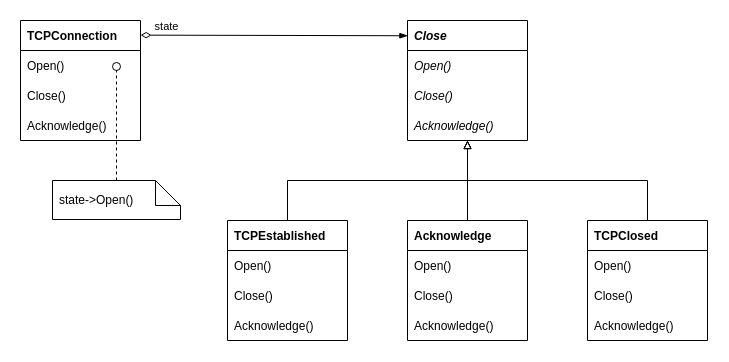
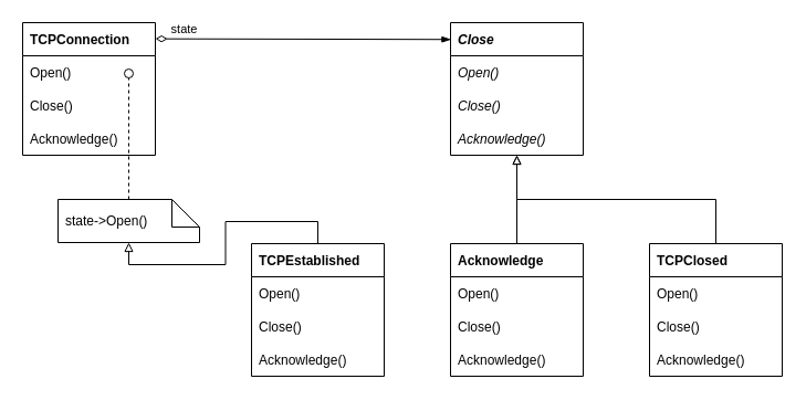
  <mxCell id="0" />
  <mxCell id="1" parent="0" />
  <mxCell id="2" value="TCPConnection" style="swimlane;fontStyle=1;childLayout=stackLayout;horizontal=1;startSize=30;fillColor=none;horizontalStack=0;resizeParent=1;resizeParentMax=0;resizeLast=0;collapsible=0;marginBottom=0;fontSize=12;swimlaneHead=1;swimlaneBody=1;connectable=1;allowArrows=1;dropTarget=1;align=left;spacingLeft=5;" vertex="1" parent="1"><mxGeometry x="20" y="20" width="120" height="120" as="geometry"><mxRectangle x="245" y="370" width="90" height="26" as="alternateBounds" /></mxGeometry></mxCell>
  <mxCell id="3" value="Open()" style="text;strokeColor=none;fillColor=none;align=left;verticalAlign=middle;spacingLeft=5;spacingRight=4;overflow=hidden;rotatable=0;points=[[0,0.5],[1,0.5]];portConstraint=eastwest;fontSize=12;fontStyle=0;connectable=0;" vertex="1" parent="2"><mxGeometry y="30" width="120" height="30" as="geometry" /></mxCell>
  <mxCell id="4" value="Close()" style="text;strokeColor=none;fillColor=none;align=left;verticalAlign=middle;spacingLeft=5;spacingRight=4;overflow=hidden;rotatable=0;points=[[0,0.5],[1,0.5]];portConstraint=eastwest;fontSize=12;fontStyle=0;connectable=0;" vertex="1" parent="2"><mxGeometry y="60" width="120" height="30" as="geometry" /></mxCell>
  <mxCell id="5" value="Acknowledge()" style="text;strokeColor=none;fillColor=none;align=left;verticalAlign=middle;spacingLeft=5;spacingRight=4;overflow=hidden;rotatable=0;points=[[0,0.5],[1,0.5]];portConstraint=eastwest;fontSize=12;fontStyle=0;connectable=0;" vertex="1" parent="2"><mxGeometry y="90" width="120" height="30" as="geometry" /></mxCell>
  <mxCell id="6" value="Close" style="swimlane;fontStyle=3;childLayout=stackLayout;horizontal=1;startSize=30;fillColor=none;horizontalStack=0;resizeParent=1;resizeParentMax=0;resizeLast=0;collapsible=0;marginBottom=0;fontSize=12;swimlaneHead=1;swimlaneBody=1;connectable=1;allowArrows=1;dropTarget=1;align=left;spacingLeft=5;" vertex="1" parent="1"><mxGeometry x="407" y="20" width="120" height="120" as="geometry"><mxRectangle x="245" y="370" width="90" height="26" as="alternateBounds" /></mxGeometry></mxCell>
  <mxCell id="7" value="Open()" style="text;strokeColor=none;fillColor=none;align=left;verticalAlign=middle;spacingLeft=5;spacingRight=4;overflow=hidden;rotatable=0;points=[[0,0.5],[1,0.5]];portConstraint=eastwest;fontSize=12;fontStyle=2;connectable=0;" vertex="1" parent="6"><mxGeometry y="30" width="120" height="30" as="geometry" /></mxCell>
  <mxCell id="8" value="Close()" style="text;strokeColor=none;fillColor=none;align=left;verticalAlign=middle;spacingLeft=5;spacingRight=4;overflow=hidden;rotatable=0;points=[[0,0.5],[1,0.5]];portConstraint=eastwest;fontSize=12;fontStyle=2;connectable=0;" vertex="1" parent="6"><mxGeometry y="60" width="120" height="30" as="geometry" /></mxCell>
  <mxCell id="9" value="Acknowledge()" style="text;strokeColor=none;fillColor=none;align=left;verticalAlign=middle;spacingLeft=5;spacingRight=4;overflow=hidden;rotatable=0;points=[[0,0.5],[1,0.5]];portConstraint=eastwest;fontSize=12;fontStyle=2;connectable=0;" vertex="1" parent="6"><mxGeometry y="90" width="120" height="30" as="geometry" /></mxCell>
  <mxCell id="10" value="TCPEstablished" style="swimlane;fontStyle=1;childLayout=stackLayout;horizontal=1;startSize=30;fillColor=none;horizontalStack=0;resizeParent=1;resizeParentMax=0;resizeLast=0;collapsible=0;marginBottom=0;fontSize=12;swimlaneHead=1;swimlaneBody=1;connectable=1;allowArrows=1;dropTarget=1;align=left;spacingLeft=5;" vertex="1" parent="1"><mxGeometry x="227" y="220" width="120" height="120" as="geometry"><mxRectangle x="245" y="370" width="90" height="26" as="alternateBounds" /></mxGeometry></mxCell>
  <mxCell id="11" value="Open()" style="text;strokeColor=none;fillColor=none;align=left;verticalAlign=middle;spacingLeft=5;spacingRight=4;overflow=hidden;rotatable=0;points=[[0,0.5],[1,0.5]];portConstraint=eastwest;fontSize=12;fontStyle=0;connectable=0;" vertex="1" parent="10"><mxGeometry y="30" width="120" height="30" as="geometry" /></mxCell>
  <mxCell id="12" value="Close()" style="text;strokeColor=none;fillColor=none;align=left;verticalAlign=middle;spacingLeft=5;spacingRight=4;overflow=hidden;rotatable=0;points=[[0,0.5],[1,0.5]];portConstraint=eastwest;fontSize=12;fontStyle=0;connectable=0;" vertex="1" parent="10"><mxGeometry y="60" width="120" height="30" as="geometry" /></mxCell>
  <mxCell id="13" value="Acknowledge()" style="text;strokeColor=none;fillColor=none;align=left;verticalAlign=middle;spacingLeft=5;spacingRight=4;overflow=hidden;rotatable=0;points=[[0,0.5],[1,0.5]];portConstraint=eastwest;fontSize=12;fontStyle=0;connectable=0;" vertex="1" parent="10"><mxGeometry y="90" width="120" height="30" as="geometry" /></mxCell>
  <mxCell id="14" value="Acknowledge" style="swimlane;fontStyle=1;childLayout=stackLayout;horizontal=1;startSize=30;fillColor=none;horizontalStack=0;resizeParent=1;resizeParentMax=0;resizeLast=0;collapsible=0;marginBottom=0;fontSize=12;swimlaneHead=1;swimlaneBody=1;connectable=1;allowArrows=1;dropTarget=1;align=left;spacingLeft=5;" vertex="1" parent="1"><mxGeometry x="407" y="220" width="120" height="120" as="geometry"><mxRectangle x="245" y="370" width="90" height="26" as="alternateBounds" /></mxGeometry></mxCell>
  <mxCell id="15" value="Open()" style="text;strokeColor=none;fillColor=none;align=left;verticalAlign=middle;spacingLeft=5;spacingRight=4;overflow=hidden;rotatable=0;points=[[0,0.5],[1,0.5]];portConstraint=eastwest;fontSize=12;fontStyle=0;connectable=0;" vertex="1" parent="14"><mxGeometry y="30" width="120" height="30" as="geometry" /></mxCell>
  <mxCell id="16" value="Close()" style="text;strokeColor=none;fillColor=none;align=left;verticalAlign=middle;spacingLeft=5;spacingRight=4;overflow=hidden;rotatable=0;points=[[0,0.5],[1,0.5]];portConstraint=eastwest;fontSize=12;fontStyle=0;connectable=0;" vertex="1" parent="14"><mxGeometry y="60" width="120" height="30" as="geometry" /></mxCell>
  <mxCell id="17" value="Acknowledge()" style="text;strokeColor=none;fillColor=none;align=left;verticalAlign=middle;spacingLeft=5;spacingRight=4;overflow=hidden;rotatable=0;points=[[0,0.5],[1,0.5]];portConstraint=eastwest;fontSize=12;fontStyle=0;connectable=0;" vertex="1" parent="14"><mxGeometry y="90" width="120" height="30" as="geometry" /></mxCell>
  <mxCell id="18" value="TCPClosed" style="swimlane;fontStyle=1;childLayout=stackLayout;horizontal=1;startSize=30;fillColor=none;horizontalStack=0;resizeParent=1;resizeParentMax=0;resizeLast=0;collapsible=0;marginBottom=0;fontSize=12;swimlaneHead=1;swimlaneBody=1;connectable=1;allowArrows=1;dropTarget=1;align=left;spacingLeft=5;" vertex="1" parent="1"><mxGeometry x="587" y="220" width="120" height="120" as="geometry"><mxRectangle x="245" y="370" width="90" height="26" as="alternateBounds" /></mxGeometry></mxCell>
  <mxCell id="19" value="Open()" style="text;strokeColor=none;fillColor=none;align=left;verticalAlign=middle;spacingLeft=5;spacingRight=4;overflow=hidden;rotatable=0;points=[[0,0.5],[1,0.5]];portConstraint=eastwest;fontSize=12;fontStyle=0;connectable=0;" vertex="1" parent="18"><mxGeometry y="30" width="120" height="30" as="geometry" /></mxCell>
  <mxCell id="20" value="Close()" style="text;strokeColor=none;fillColor=none;align=left;verticalAlign=middle;spacingLeft=5;spacingRight=4;overflow=hidden;rotatable=0;points=[[0,0.5],[1,0.5]];portConstraint=eastwest;fontSize=12;fontStyle=0;connectable=0;" vertex="1" parent="18"><mxGeometry y="60" width="120" height="30" as="geometry" /></mxCell>
  <mxCell id="21" value="Acknowledge()" style="text;strokeColor=none;fillColor=none;align=left;verticalAlign=middle;spacingLeft=5;spacingRight=4;overflow=hidden;rotatable=0;points=[[0,0.5],[1,0.5]];portConstraint=eastwest;fontSize=12;fontStyle=0;connectable=0;" vertex="1" parent="18"><mxGeometry y="90" width="120" height="30" as="geometry" /></mxCell>
  <mxCell id="22" value="" style="rounded=0;orthogonalLoop=1;jettySize=auto;html=1;fontSize=12;startSize=8;endArrow=blockThin;endFill=1;exitX=1.001;exitY=0.122;exitDx=0;exitDy=0;startArrow=diamondThin;startFill=0;entryX=0.003;entryY=0.127;entryDx=0;entryDy=0;entryPerimeter=0;exitPerimeter=0;" edge="1" parent="1" source="2" target="6"><mxGeometry relative="1" as="geometry"><mxPoint x="336" y="48.781" as="sourcePoint" /><mxPoint x="257" y="49.141" as="targetPoint" /></mxGeometry></mxCell>
  <mxCell id="23" value="state" style="edgeLabel;html=1;align=center;verticalAlign=middle;resizable=0;points=[];" vertex="1" connectable="0" parent="22"><mxGeometry x="0.205" y="2" relative="1" as="geometry"><mxPoint x="-136" y="-8" as="offset" /></mxGeometry></mxCell>
  <mxCell id="24" value="" style="html=1;verticalAlign=bottom;labelBackgroundColor=none;endArrow=oval;endFill=0;endSize=8;rounded=0;fontSize=12;exitX=0.5;exitY=0;exitDx=0;exitDy=0;exitPerimeter=0;anchorPointDirection=0;dashed=1;" edge="1" source="25" parent="1"><mxGeometry width="160" relative="1" as="geometry"><mxPoint x="245" y="160.5" as="sourcePoint" /><mxPoint x="116" y="66" as="targetPoint" /></mxGeometry></mxCell>
  <mxCell id="25" value="state-&amp;gt;Open()" style="shape=note2;boundedLbl=1;whiteSpace=wrap;html=1;size=25;verticalAlign=middle;align=left;spacingLeft=5;fontSize=12;startSize=30;fillColor=none;" vertex="1" parent="1"><mxGeometry x="52" y="180" width="128" height="39" as="geometry" /></mxCell>
- <mxCell id="26" value="" style="edgeStyle=orthogonalEdgeStyle;rounded=0;orthogonalLoop=1;jettySize=auto;html=1;fontSize=12;startSize=30;endArrow=block;endFill=0;exitX=0.5;exitY=0;exitDx=0;exitDy=0;entryX=0.5;entryY=1;entryDx=0;entryDy=0;" edge="1" parent="1" source="10" target="6"><mxGeometry relative="1" as="geometry"><mxPoint x="315" y="174" as="sourcePoint" /><mxPoint x="315" y="140" as="targetPoint" /></mxGeometry></mxCell>
+ <mxCell id="26" value="" style="edgeStyle=orthogonalEdgeStyle;rounded=0;orthogonalLoop=1;jettySize=auto;html=1;fontSize=12;startSize=30;endArrow=block;endFill=0;exitX=0.5;exitY=0;exitDx=0;exitDy=0;" edge="1" parent="1" source="10" target="25"><mxGeometry relative="1" as="geometry"><mxPoint x="315" y="174" as="sourcePoint" /><mxPoint x="315" y="140" as="targetPoint" /></mxGeometry></mxCell>
  <mxCell id="27" value="" style="edgeStyle=orthogonalEdgeStyle;rounded=0;orthogonalLoop=1;jettySize=auto;html=1;fontSize=12;startSize=30;endArrow=block;endFill=0;exitX=0.5;exitY=0;exitDx=0;exitDy=0;entryX=0.5;entryY=1;entryDx=0;entryDy=0;" edge="1" parent="1" source="18" target="6"><mxGeometry relative="1" as="geometry"><mxPoint x="297" y="230" as="sourcePoint" /><mxPoint x="477" y="150" as="targetPoint" /></mxGeometry></mxCell>
  <mxCell id="28" value="" style="edgeStyle=orthogonalEdgeStyle;rounded=0;orthogonalLoop=1;jettySize=auto;html=1;fontSize=12;startSize=30;endArrow=block;endFill=0;exitX=0.5;exitY=0;exitDx=0;exitDy=0;entryX=0.5;entryY=1;entryDx=0;entryDy=0;" edge="1" parent="1" source="14" target="6"><mxGeometry relative="1" as="geometry"><mxPoint x="657" y="230" as="sourcePoint" /><mxPoint x="477" y="150" as="targetPoint" /></mxGeometry></mxCell>
